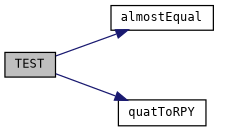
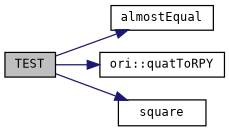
  digraph {
    fontname="DejaVu Sans Mono"
    rankdir=LR
    node [color=black fillcolor=white fontname="DejaVu Sans Mono" fontsize=10 shape=record style=filled]
    edge [color=midnightblue fontname="DejaVu Sans Mono" fontsize=10 labelfontname=FreeSans labelfontsize=10 style=solid]
    n1 [fillcolor=grey75 fontcolor=black height=0.2 label=TEST width=0.4]
    n2 [height=0.2 label=almostEqual width=0.4]
-   n4 [height=0.2 label=quatToRPY width=0.4]
+   n3 [height=0.2 label="ori::quatToRPY" width=0.4]
+   n4 [height=0.2 label=square width=0.4]
    n1 -> n2
+   n1 -> n3
    n1 -> n4
  }
